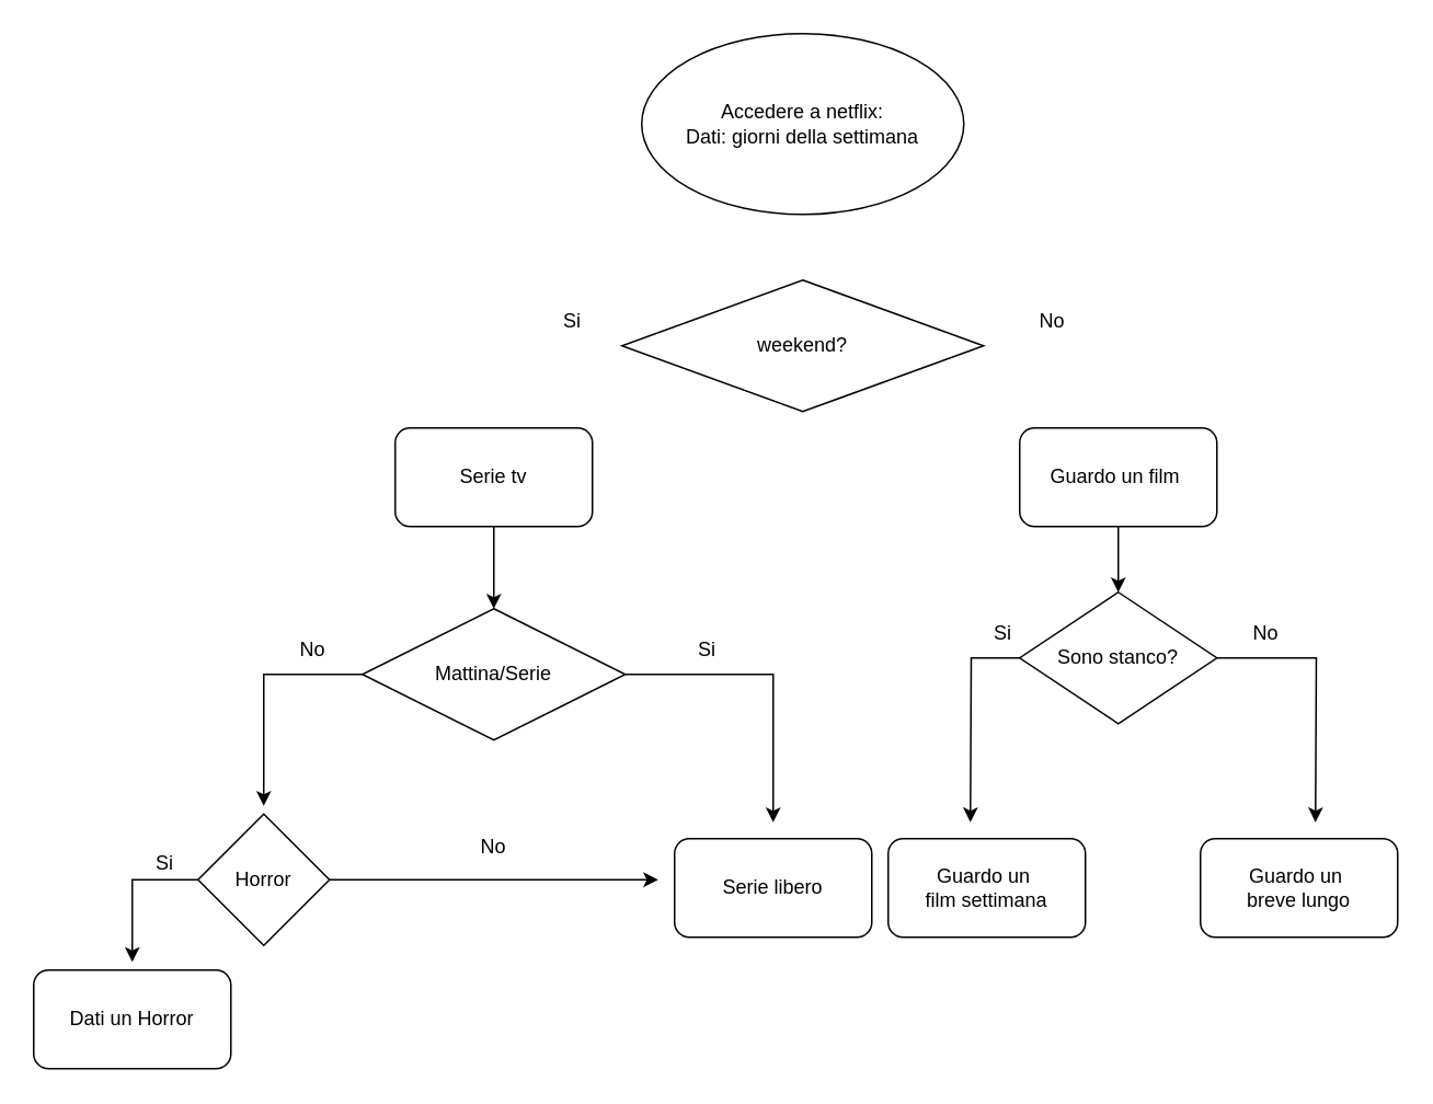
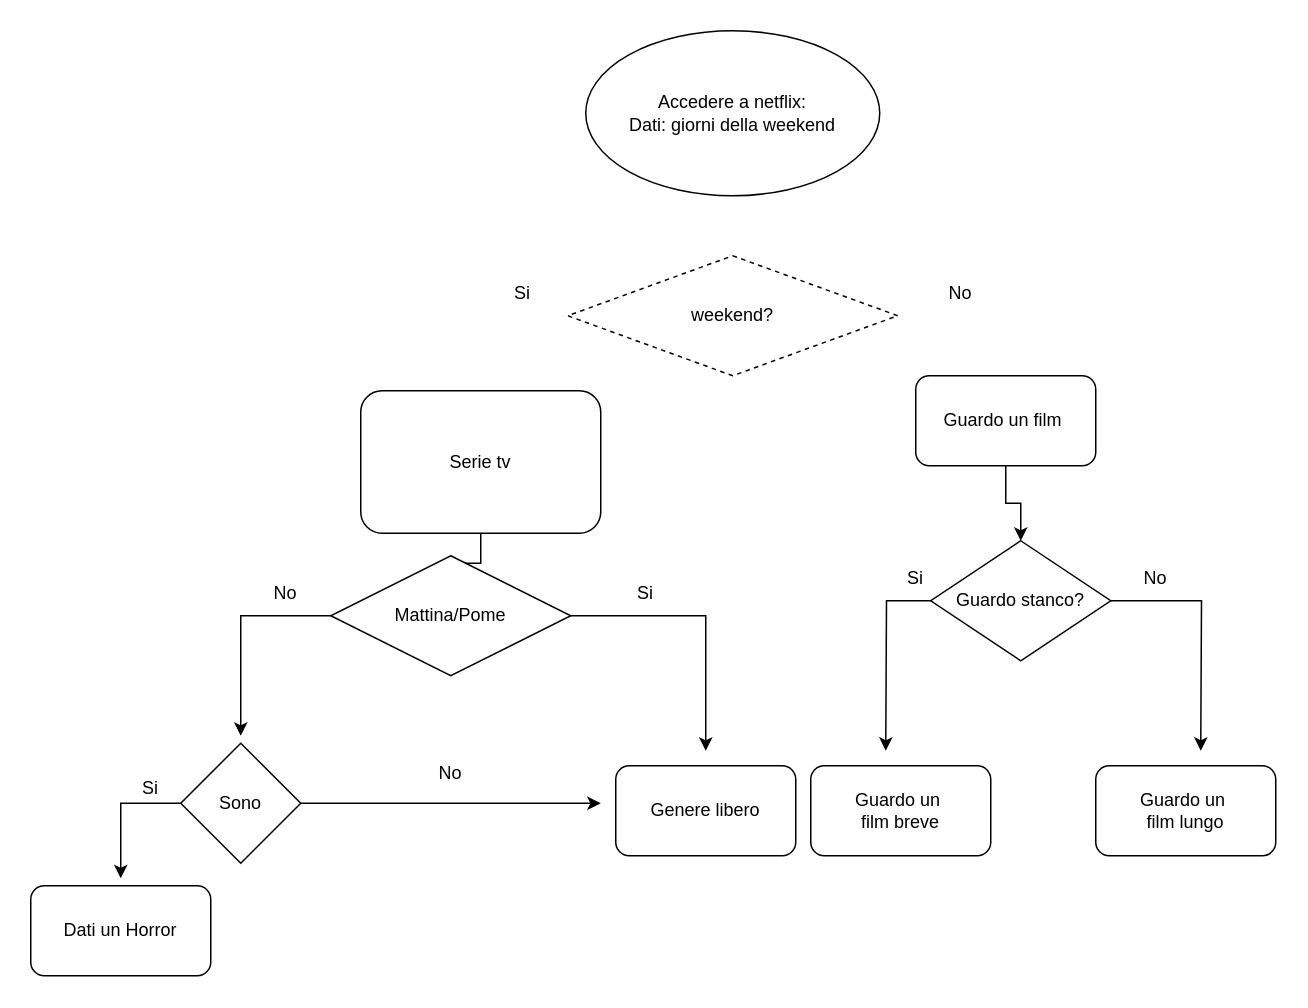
  <mxCell id="0" />
  <mxCell id="1" parent="0" />
- <mxCell id="2" value="Accedere a netflix:&lt;br&gt;Dati: giorni della settimana" style="ellipse;whiteSpace=wrap;html=1;" vertex="1" parent="1"><mxGeometry x="390" y="20" width="196" height="110" as="geometry" /></mxCell>
- <mxCell id="3" value="weekend?" style="rhombus;whiteSpace=wrap;html=1;" vertex="1" parent="1"><mxGeometry x="378" y="170" width="220" height="80" as="geometry" /></mxCell>
+ <mxCell id="2" value="Accedere a netflix:&lt;br&gt;Dati: giorni della weekend" style="ellipse;whiteSpace=wrap;html=1;" vertex="1" parent="1"><mxGeometry x="390" y="20" width="196" height="110" as="geometry" /></mxCell>
+ <mxCell id="3" value="weekend?" style="rhombus;whiteSpace=wrap;html=1;dashed=1;" vertex="1" parent="1"><mxGeometry x="378" y="170" width="220" height="80" as="geometry" /></mxCell>
  <mxCell id="4" value="Si" style="text;html=1;strokeColor=none;fillColor=none;align=center;verticalAlign=middle;whiteSpace=wrap;rounded=0;" vertex="1" parent="1"><mxGeometry x="318" y="180" width="60" height="30" as="geometry" /></mxCell>
  <mxCell id="5" style="edgeStyle=orthogonalEdgeStyle;rounded=0;orthogonalLoop=1;jettySize=auto;html=1;" edge="1" parent="1" source="6" target="9"><mxGeometry relative="1" as="geometry"><mxPoint x="300" y="370" as="targetPoint" /></mxGeometry></mxCell>
- <mxCell id="6" value="Serie tv" style="rounded=1;whiteSpace=wrap;html=1;" vertex="1" parent="1"><mxGeometry x="240" y="260" width="120" height="60" as="geometry" /></mxCell>
+ <mxCell id="6" value="Serie tv" style="rounded=1;whiteSpace=wrap;html=1;" vertex="1" parent="1"><mxGeometry x="240" y="260" width="160" height="95" as="geometry" /></mxCell>
  <mxCell id="7" style="edgeStyle=orthogonalEdgeStyle;rounded=0;orthogonalLoop=1;jettySize=auto;html=1;" edge="1" parent="1" source="9"><mxGeometry relative="1" as="geometry"><mxPoint x="160" y="490" as="targetPoint" /><Array as="points"><mxPoint x="160" y="410" /></Array></mxGeometry></mxCell>
  <mxCell id="8" style="edgeStyle=orthogonalEdgeStyle;rounded=0;orthogonalLoop=1;jettySize=auto;html=1;" edge="1" parent="1" source="9"><mxGeometry relative="1" as="geometry"><mxPoint x="470" y="500" as="targetPoint" /><Array as="points"><mxPoint x="470" y="410" /><mxPoint x="470" y="500" /></Array></mxGeometry></mxCell>
- <mxCell id="9" value="Mattina/Serie" style="rhombus;whiteSpace=wrap;html=1;" vertex="1" parent="1"><mxGeometry x="220" y="370" width="160" height="80" as="geometry" /></mxCell>
+ <mxCell id="9" value="Mattina/Pome" style="rhombus;whiteSpace=wrap;html=1;" vertex="1" parent="1"><mxGeometry x="220" y="370" width="160" height="80" as="geometry" /></mxCell>
  <mxCell id="10" value="No" style="text;html=1;strokeColor=none;fillColor=none;align=center;verticalAlign=middle;whiteSpace=wrap;rounded=0;" vertex="1" parent="1"><mxGeometry x="160" y="380" width="60" height="30" as="geometry" /></mxCell>
  <mxCell id="11" style="edgeStyle=orthogonalEdgeStyle;rounded=0;orthogonalLoop=1;jettySize=auto;html=1;" edge="1" parent="1" source="13"><mxGeometry relative="1" as="geometry"><mxPoint x="80" y="585" as="targetPoint" /><Array as="points"><mxPoint x="80" y="535" /></Array></mxGeometry></mxCell>
  <mxCell id="12" style="edgeStyle=orthogonalEdgeStyle;rounded=0;orthogonalLoop=1;jettySize=auto;html=1;" edge="1" parent="1" source="13"><mxGeometry relative="1" as="geometry"><mxPoint x="400" y="535" as="targetPoint" /></mxGeometry></mxCell>
- <mxCell id="13" value="Horror" style="rhombus;whiteSpace=wrap;html=1;" vertex="1" parent="1"><mxGeometry x="120" y="495" width="80" height="80" as="geometry" /></mxCell>
+ <mxCell id="13" value="Sono" style="rhombus;whiteSpace=wrap;html=1;" vertex="1" parent="1"><mxGeometry x="120" y="495" width="80" height="80" as="geometry" /></mxCell>
  <mxCell id="14" value="No" style="text;html=1;strokeColor=none;fillColor=none;align=center;verticalAlign=middle;whiteSpace=wrap;rounded=0;" vertex="1" parent="1"><mxGeometry x="270" y="500" width="60" height="30" as="geometry" /></mxCell>
  <mxCell id="15" value="Si" style="text;html=1;strokeColor=none;fillColor=none;align=center;verticalAlign=middle;whiteSpace=wrap;rounded=0;" vertex="1" parent="1"><mxGeometry x="400" y="380" width="60" height="30" as="geometry" /></mxCell>
- <mxCell id="16" value="Serie libero" style="rounded=1;whiteSpace=wrap;html=1;" vertex="1" parent="1"><mxGeometry x="410" y="510" width="120" height="60" as="geometry" /></mxCell>
+ <mxCell id="16" value="Genere libero" style="rounded=1;whiteSpace=wrap;html=1;" vertex="1" parent="1"><mxGeometry x="410" y="510" width="120" height="60" as="geometry" /></mxCell>
  <mxCell id="17" value="Si" style="text;html=1;strokeColor=none;fillColor=none;align=center;verticalAlign=middle;whiteSpace=wrap;rounded=0;" vertex="1" parent="1"><mxGeometry y="510" width="60" height="30" as="geometry" x="70" /></mxCell>
  <mxCell id="18" value="Dati un Horror" style="rounded=1;whiteSpace=wrap;html=1;" vertex="1" parent="1"><mxGeometry x="20" y="590" width="120" height="60" as="geometry" /></mxCell>
  <mxCell id="19" value="No" style="text;html=1;strokeColor=none;fillColor=none;align=center;verticalAlign=middle;whiteSpace=wrap;rounded=0;" vertex="1" parent="1"><mxGeometry x="610" y="180" width="60" height="30" as="geometry" /></mxCell>
  <mxCell id="20" style="edgeStyle=orthogonalEdgeStyle;rounded=0;orthogonalLoop=1;jettySize=auto;html=1;" edge="1" parent="1" source="21" target="24"><mxGeometry relative="1" as="geometry"><mxPoint x="680" y="390" as="targetPoint" /></mxGeometry></mxCell>
- <mxCell id="21" value="Guardo un film&amp;nbsp;" style="rounded=1;whiteSpace=wrap;html=1;" vertex="1" parent="1"><mxGeometry x="620" y="260" width="120" height="60" as="geometry" /></mxCell>
+ <mxCell id="21" value="Guardo un film&amp;nbsp;" style="rounded=1;whiteSpace=wrap;html=1;" vertex="1" parent="1"><mxGeometry x="610" y="250" width="120" height="60" as="geometry" /></mxCell>
  <mxCell id="22" style="edgeStyle=orthogonalEdgeStyle;rounded=0;orthogonalLoop=1;jettySize=auto;html=1;" edge="1" parent="1" source="24"><mxGeometry relative="1" as="geometry"><mxPoint x="800" y="500" as="targetPoint" /></mxGeometry></mxCell>
  <mxCell id="23" style="edgeStyle=orthogonalEdgeStyle;rounded=0;orthogonalLoop=1;jettySize=auto;html=1;" edge="1" parent="1" source="24"><mxGeometry relative="1" as="geometry"><mxPoint x="590" y="500" as="targetPoint" /></mxGeometry></mxCell>
- <mxCell id="24" value="Sono stanco?" style="rhombus;whiteSpace=wrap;html=1;" vertex="1" parent="1"><mxGeometry x="620" y="360" width="120" height="80" as="geometry" /></mxCell>
+ <mxCell id="24" value="Guardo stanco?" style="rhombus;whiteSpace=wrap;html=1;" vertex="1" parent="1"><mxGeometry x="620" y="360" width="120" height="80" as="geometry" /></mxCell>
  <mxCell id="25" value="No" style="text;html=1;strokeColor=none;fillColor=none;align=center;verticalAlign=middle;whiteSpace=wrap;rounded=0;" vertex="1" parent="1"><mxGeometry x="740" y="370" width="60" height="30" as="geometry" /></mxCell>
  <mxCell id="26" value="Si" style="text;html=1;strokeColor=none;fillColor=none;align=center;verticalAlign=middle;whiteSpace=wrap;rounded=0;" vertex="1" parent="1"><mxGeometry x="580" y="370" width="60" height="30" as="geometry" /></mxCell>
- <mxCell id="27" value="Guardo un&amp;nbsp;&lt;br&gt;film settimana" style="rounded=1;whiteSpace=wrap;html=1;" vertex="1" parent="1"><mxGeometry x="540" y="510" width="120" height="60" as="geometry" /></mxCell>
- <mxCell id="28" value="Guardo un&amp;nbsp;&lt;br&gt;breve lungo" style="rounded=1;whiteSpace=wrap;html=1;" vertex="1" parent="1"><mxGeometry x="730" y="510" width="120" height="60" as="geometry" /></mxCell>
+ <mxCell id="27" value="Guardo un&amp;nbsp;&lt;br&gt;film breve" style="rounded=1;whiteSpace=wrap;html=1;" vertex="1" parent="1"><mxGeometry x="540" y="510" width="120" height="60" as="geometry" /></mxCell>
+ <mxCell id="28" value="Guardo un&amp;nbsp;&lt;br&gt;film lungo" style="rounded=1;whiteSpace=wrap;html=1;" vertex="1" parent="1"><mxGeometry x="730" y="510" width="120" height="60" as="geometry" /></mxCell>
